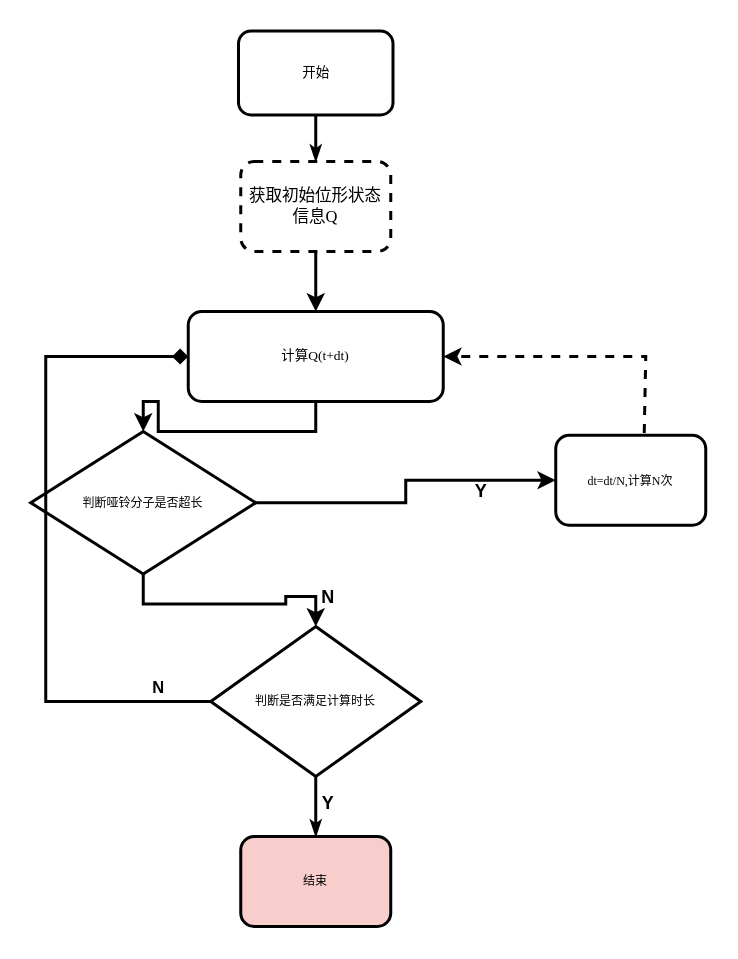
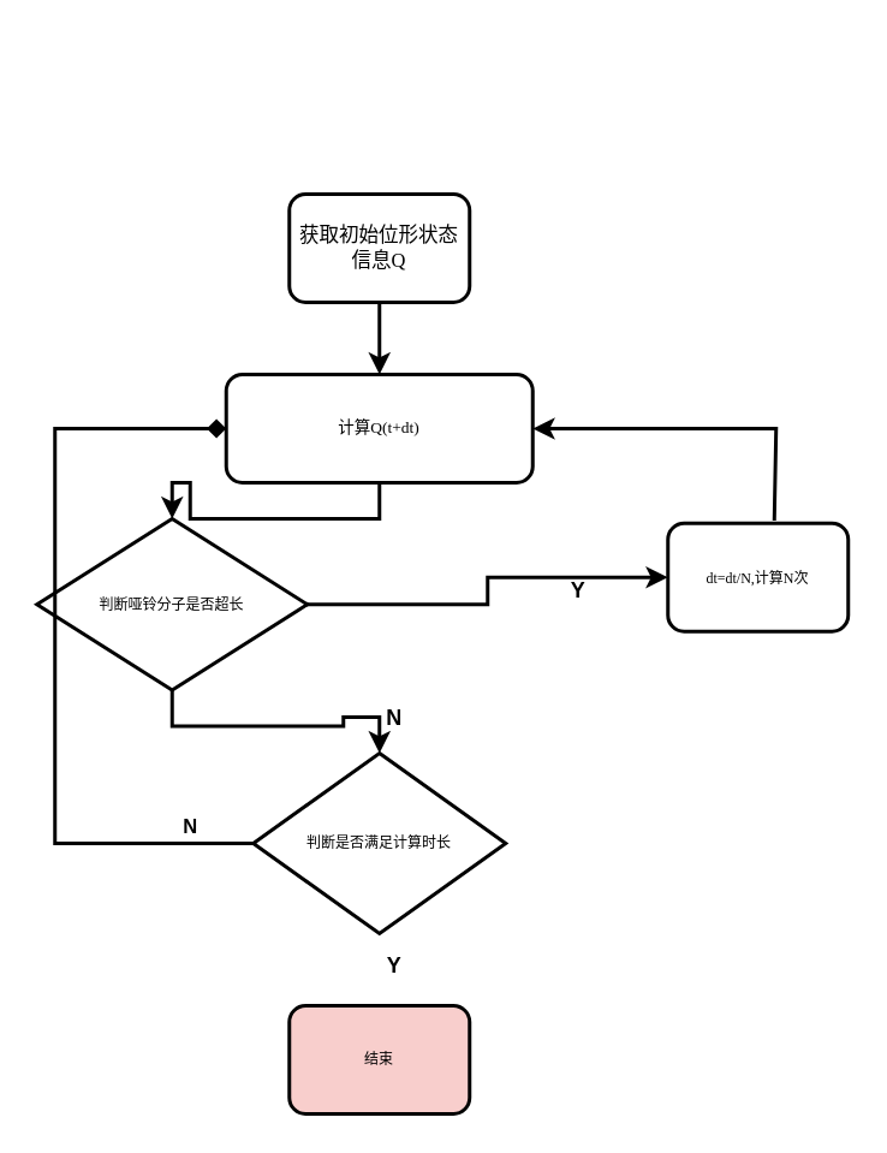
  <mxCell id="0" />
  <mxCell id="1" parent="0" />
- <mxCell id="2" value="&lt;font style=&quot;font-size: 9px;&quot;&gt;开始&lt;/font&gt;" style="rounded=1;whiteSpace=wrap;html=1;shadow=0;labelBackgroundColor=none;strokeWidth=2;fontFamily=Verdana;fontSize=9;align=center;" vertex="1" parent="1"><mxGeometry x="158.5" y="20" width="103" height="56" as="geometry" /></mxCell>
- <mxCell id="3" style="edgeStyle=orthogonalEdgeStyle;rounded=1;html=1;labelBackgroundColor=none;startArrow=none;startFill=0;startSize=5;endArrow=classicThin;endFill=1;endSize=5;jettySize=auto;orthogonalLoop=1;strokeWidth=2;fontFamily=Verdana;fontSize=8" edge="1" parent="1" source="2" target="5"><mxGeometry relative="1" as="geometry" /></mxCell>
  <mxCell id="4" value="" style="edgeStyle=orthogonalEdgeStyle;rounded=0;orthogonalLoop=1;jettySize=auto;html=1;strokeWidth=2;" edge="1" parent="1" source="5" target="14"><mxGeometry relative="1" as="geometry" /></mxCell>
- <mxCell id="5" value="&lt;font style=&quot;font-size: 11px;&quot;&gt;获取初始位形状态信息Q&lt;/font&gt;" style="rounded=1;whiteSpace=wrap;html=1;shadow=0;labelBackgroundColor=none;strokeWidth=2;fontFamily=Verdana;fontSize=8;align=center;dashed=1;" vertex="1" parent="1"><mxGeometry x="160" y="107" width="100" height="60" as="geometry" /></mxCell>
+ <mxCell id="5" value="&lt;font style=&quot;font-size: 11px;&quot;&gt;获取初始位形状态信息Q&lt;/font&gt;" style="rounded=1;whiteSpace=wrap;html=1;shadow=0;labelBackgroundColor=none;strokeWidth=2;fontFamily=Verdana;fontSize=8;align=center;" vertex="1" parent="1"><mxGeometry x="160" y="107" width="100" height="60" as="geometry" /></mxCell>
  <mxCell id="6" value="dt=dt/N,计算N次" style="rounded=1;whiteSpace=wrap;html=1;shadow=0;labelBackgroundColor=none;strokeWidth=2;fontFamily=Verdana;fontSize=8;align=center;" vertex="1" parent="1"><mxGeometry x="370" y="289.5" width="100" height="60" as="geometry" /></mxCell>
  <mxCell id="7" value="判断是否满足计算时长" style="rhombus;whiteSpace=wrap;html=1;rounded=0;shadow=0;labelBackgroundColor=none;strokeWidth=2;fontFamily=Verdana;fontSize=8;align=center;" vertex="1" parent="1"><mxGeometry x="140" y="417" width="140" height="100" as="geometry" /></mxCell>
- <mxCell id="8" style="edgeStyle=orthogonalEdgeStyle;rounded=1;html=1;labelBackgroundColor=none;startArrow=none;startFill=0;startSize=5;endArrow=classicThin;endFill=1;endSize=5;jettySize=auto;orthogonalLoop=1;strokeWidth=2;fontFamily=Verdana;fontSize=8" edge="1" parent="1" source="7" target="12"><mxGeometry relative="1" as="geometry" /></mxCell>
  <mxCell id="9" value="" style="edgeStyle=orthogonalEdgeStyle;rounded=0;orthogonalLoop=1;jettySize=auto;html=1;strokeWidth=2;" edge="1" parent="1" source="11" target="6"><mxGeometry relative="1" as="geometry" /></mxCell>
  <mxCell id="10" value="" style="edgeStyle=orthogonalEdgeStyle;rounded=0;orthogonalLoop=1;jettySize=auto;html=1;strokeWidth=2;" edge="1" parent="1" source="11" target="7"><mxGeometry relative="1" as="geometry" /></mxCell>
  <mxCell id="11" value="判断哑铃分子是否超长" style="rhombus;whiteSpace=wrap;html=1;rounded=0;shadow=0;labelBackgroundColor=none;strokeWidth=2;fontFamily=Verdana;fontSize=8;align=center;" vertex="1" parent="1"><mxGeometry x="20" y="287" width="150" height="95" as="geometry" /></mxCell>
  <mxCell id="12" value="结束" style="rounded=1;whiteSpace=wrap;html=1;shadow=0;labelBackgroundColor=none;strokeWidth=2;fontFamily=Verdana;fontSize=8;align=center;fillColor=#f8cecc;" vertex="1" parent="1"><mxGeometry x="160" y="557" width="100" height="60" as="geometry" /></mxCell>
  <mxCell id="13" value="" style="edgeStyle=orthogonalEdgeStyle;rounded=0;orthogonalLoop=1;jettySize=auto;html=1;strokeWidth=2;" edge="1" parent="1" source="14" target="11"><mxGeometry relative="1" as="geometry" /></mxCell>
  <mxCell id="14" value="&lt;font style=&quot;font-size: 9px;&quot;&gt;计算Q(t+dt)&lt;/font&gt;" style="whiteSpace=wrap;html=1;fontSize=8;fontFamily=Verdana;rounded=1;shadow=0;labelBackgroundColor=none;strokeWidth=2;" vertex="1" parent="1"><mxGeometry x="125" y="207" width="170" height="60" as="geometry" /></mxCell>
- <mxCell id="15" value="" style="endArrow=classic;html=1;rounded=0;exitX=0.59;exitY=-0.025;exitDx=0;exitDy=0;exitPerimeter=0;entryX=1;entryY=0.5;entryDx=0;entryDy=0;strokeWidth=2;dashed=1;" edge="1" parent="1" source="6" target="14"><mxGeometry width="50" height="50" relative="1" as="geometry"><mxPoint x="430" y="297" as="sourcePoint" /><mxPoint x="290" y="187" as="targetPoint" /><Array as="points"><mxPoint x="430" y="237" /><mxPoint x="370" y="237" /></Array></mxGeometry></mxCell>
+ <mxCell id="15" value="" style="endArrow=classic;html=1;rounded=0;exitX=0.59;exitY=-0.025;exitDx=0;exitDy=0;exitPerimeter=0;entryX=1;entryY=0.5;entryDx=0;entryDy=0;strokeWidth=2;" edge="1" parent="1" source="6" target="14"><mxGeometry width="50" height="50" relative="1" as="geometry"><mxPoint x="430" y="297" as="sourcePoint" /><mxPoint x="290" y="187" as="targetPoint" /><Array as="points"><mxPoint x="430" y="237" /><mxPoint x="370" y="237" /></Array></mxGeometry></mxCell>
  <mxCell id="16" value="" style="endArrow=diamond;html=1;rounded=0;entryX=0;entryY=0.5;entryDx=0;entryDy=0;exitX=0;exitY=0.5;exitDx=0;exitDy=0;strokeWidth=2;" edge="1" parent="1" source="7" target="14"><mxGeometry width="50" height="50" relative="1" as="geometry"><mxPoint x="30" y="467" as="sourcePoint" /><mxPoint x="220" y="127" as="targetPoint" /><Array as="points"><mxPoint x="30" y="467" /><mxPoint x="30" y="237" /></Array></mxGeometry></mxCell>
  <mxCell id="17" value="&lt;b&gt;N&lt;/b&gt;" style="edgeLabel;html=1;align=center;verticalAlign=middle;resizable=0;points=[];" vertex="1" connectable="0" parent="16"><mxGeometry x="-0.815" y="-2" relative="1" as="geometry"><mxPoint x="4" y="-8" as="offset" /></mxGeometry></mxCell>
  <mxCell id="18" value="&lt;b&gt;Y&lt;/b&gt;" style="text;html=1;align=center;verticalAlign=middle;resizable=0;points=[];autosize=1;strokeColor=none;fillColor=none;" vertex="1" parent="1"><mxGeometry x="307" y="314" width="26" height="26" as="geometry" /></mxCell>
  <mxCell id="19" value="&lt;b&gt;N&lt;/b&gt;" style="text;html=1;align=center;verticalAlign=middle;resizable=0;points=[];autosize=1;strokeColor=none;fillColor=none;" vertex="1" parent="1"><mxGeometry x="204" y="385" width="27" height="26" as="geometry" /></mxCell>
  <mxCell id="20" value="&lt;b&gt;Y&lt;/b&gt;" style="text;html=1;align=center;verticalAlign=middle;resizable=0;points=[];autosize=1;strokeColor=none;fillColor=none;" vertex="1" parent="1"><mxGeometry x="204.5" y="522" width="26" height="26" as="geometry" /></mxCell>
